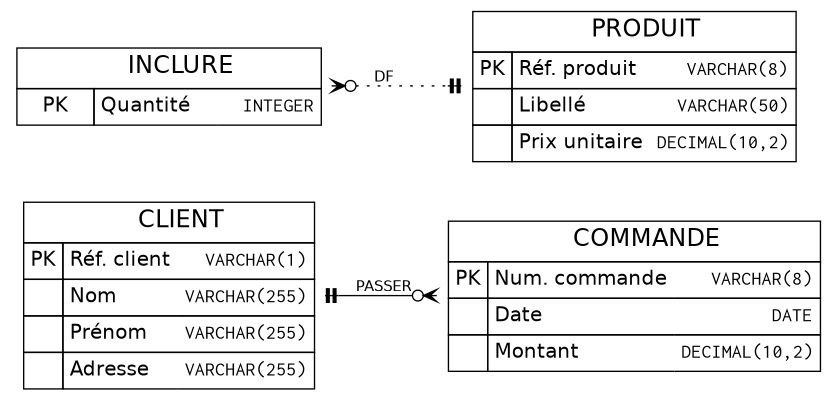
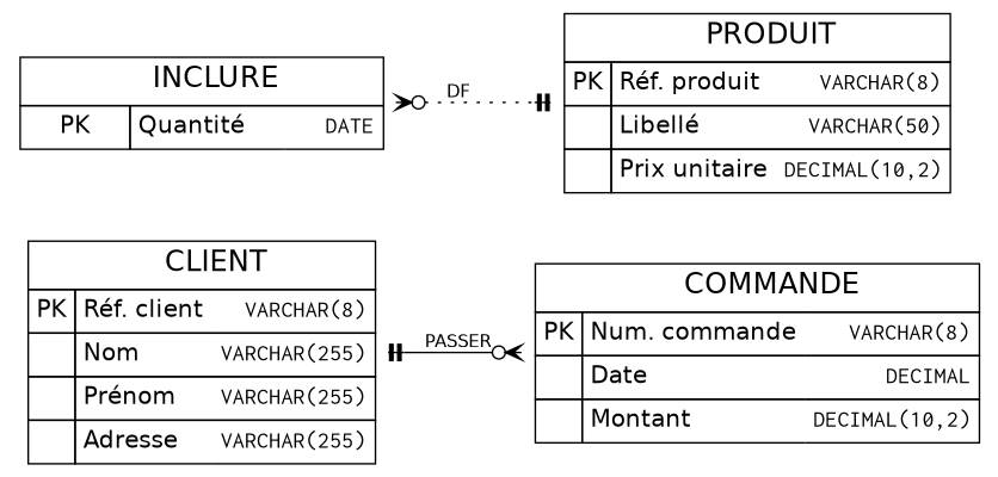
  digraph {
    bgcolor="#FFFFFF"
    fontname="DejaVu Sans"
    nodesep=0.5
    rankdir=LR
    node [fontcolor="#000000" fontname="DejaVu Sans" fontsize=15 shape=none]
    edge [color="#000000" dir=both fontcolor="#000000" fontname="DejaVu Sans" fontsize=11 penwidth=1]
-   n1 [label=<<table         border="0"         cellborder="1"         cellspacing="0"         bgcolor="#FFFFFF"         color="#000000"         cellpadding="4"     >         <tr>             <td bgcolor="#FFFFFF" colspan="3">                 <font                     color="#000000"                     point-size="18"                 >CLIENT</font>             </td>         </tr>         <tr><td>PK</td><td align="left" sides="TBL">Réf. client</td><td align="right" sides="TBR"><font face="Courier">VARCHAR(1)</font></td></tr>         <tr><td> </td><td align="left" sides="TBL">Nom</td><td align="right" sides="TBR"><font face="Courier">VARCHAR(255)</font></td></tr>         <tr><td> </td><td align="left" sides="TBL">Prénom</td><td align="right" sides="TBR"><font face="Courier">VARCHAR(255)</font></td></tr>         <tr><td> </td><td align="left" sides="TBL">Adresse</td><td align="right" sides="TBR"><font face="Courier">VARCHAR(255)</font></td></tr>     </table> >]
-   n2 [label=<<table         border="0"         cellborder="1"         cellspacing="0"         bgcolor="#FFFFFF"         color="#000000"         cellpadding="4"     >         <tr>             <td bgcolor="#FFFFFF" colspan="3">                 <font                     color="#000000"                     point-size="18"                 >COMMANDE</font>             </td>         </tr>         <tr><td>PK</td><td align="left" sides="TBL">Num. commande</td><td align="right" sides="TBR"><font face="Courier">VARCHAR(8)</font></td></tr>         <tr><td> </td><td align="left" sides="TBL">Date</td><td align="right" sides="TBR"><font face="Courier">DATE</font></td></tr>         <tr><td> </td><td align="left" sides="TBL">Montant</td><td align="right" sides="TBR"><font face="Courier">DECIMAL(10,2)</font></td></tr>     </table> >]
-   n3 [label=<<table         border="0"         cellborder="1"         cellspacing="0"         bgcolor="#FFFFFF"         color="#000000"         cellpadding="4"     >         <tr>             <td bgcolor="#FFFFFF" colspan="3">                 <font                     color="#000000"                     point-size="18"                 >INCLURE</font>             </td>         </tr>         <tr><td>PK</td><td align="left" sides="TBL">Quantité</td><td align="right" sides="TBR"><font face="Courier">INTEGER</font></td></tr>     </table> >]
+   n1 [label=<<table         border="0"         cellborder="1"         cellspacing="0"         bgcolor="#FFFFFF"         color="#000000"         cellpadding="4"     >         <tr>             <td bgcolor="#FFFFFF" colspan="3">                 <font                     color="#000000"                     point-size="18"                 >CLIENT</font>             </td>         </tr>         <tr><td>PK</td><td align="left" sides="TBL">Réf. client</td><td align="right" sides="TBR"><font face="Courier">VARCHAR(8)</font></td></tr>         <tr><td> </td><td align="left" sides="TBL">Nom</td><td align="right" sides="TBR"><font face="Courier">VARCHAR(255)</font></td></tr>         <tr><td> </td><td align="left" sides="TBL">Prénom</td><td align="right" sides="TBR"><font face="Courier">VARCHAR(255)</font></td></tr>         <tr><td> </td><td align="left" sides="TBL">Adresse</td><td align="right" sides="TBR"><font face="Courier">VARCHAR(255)</font></td></tr>     </table> >]
+   n2 [label=<<table         border="0"         cellborder="1"         cellspacing="0"         bgcolor="#FFFFFF"         color="#000000"         cellpadding="4"     >         <tr>             <td bgcolor="#FFFFFF" colspan="3">                 <font                     color="#000000"                     point-size="18"                 >COMMANDE</font>             </td>         </tr>         <tr><td>PK</td><td align="left" sides="TBL">Num. commande</td><td align="right" sides="TBR"><font face="Courier">VARCHAR(8)</font></td></tr>         <tr><td> </td><td align="left" sides="TBL">Date</td><td align="right" sides="TBR"><font face="Courier">DECIMAL</font></td></tr>         <tr><td> </td><td align="left" sides="TBL">Montant</td><td align="right" sides="TBR"><font face="Courier">DECIMAL(10,2)</font></td></tr>     </table> >]
+   n3 [label=<<table         border="0"         cellborder="1"         cellspacing="0"         bgcolor="#FFFFFF"         color="#000000"         cellpadding="4"     >         <tr>             <td bgcolor="#FFFFFF" colspan="3">                 <font                     color="#000000"                     point-size="18"                 >INCLURE</font>             </td>         </tr>         <tr><td>PK</td><td align="left" sides="TBL">Quantité</td><td align="right" sides="TBR"><font face="Courier">DATE</font></td></tr>     </table> >]
    n4 [label=<<table         border="0"         cellborder="1"         cellspacing="0"         bgcolor="#FFFFFF"         color="#000000"         cellpadding="4"     >         <tr>             <td bgcolor="#FFFFFF" colspan="3">                 <font                     color="#000000"                     point-size="18"                 >PRODUIT</font>             </td>         </tr>         <tr><td>PK</td><td align="left" sides="TBL">Réf. produit</td><td align="right" sides="TBR"><font face="Courier">VARCHAR(8)</font></td></tr>         <tr><td> </td><td align="left" sides="TBL">Libellé</td><td align="right" sides="TBR"><font face="Courier">VARCHAR(50)</font></td></tr>         <tr><td> </td><td align="left" sides="TBL">Prix unitaire</td><td align="right" sides="TBR"><font face="Courier">DECIMAL(10,2)</font></td></tr>     </table> >]
    n1 -> n2 [arrowhead=crowodot arrowtail=teetee label=PASSER]
    n3 -> n4 [arrowhead=teetee arrowtail=crowodot label=DF style=dotted]
  }
